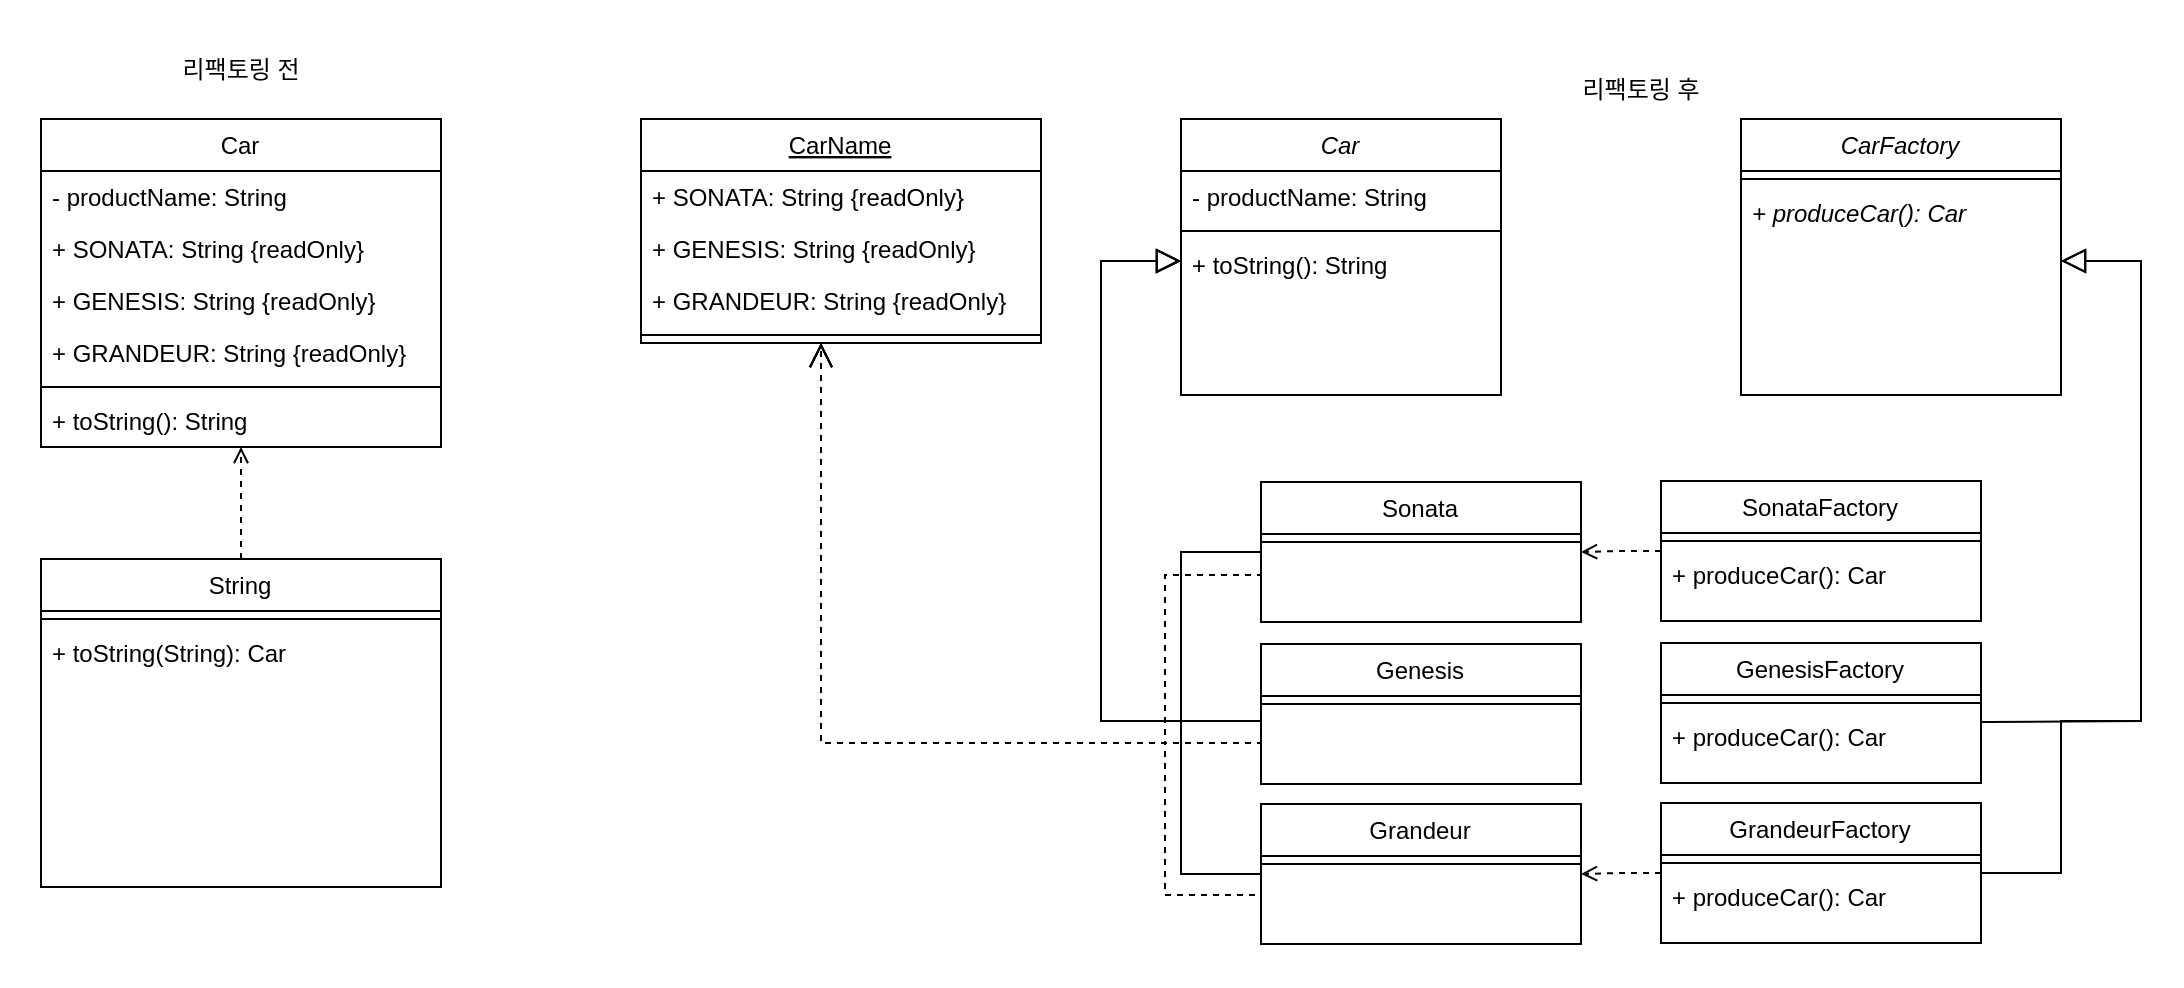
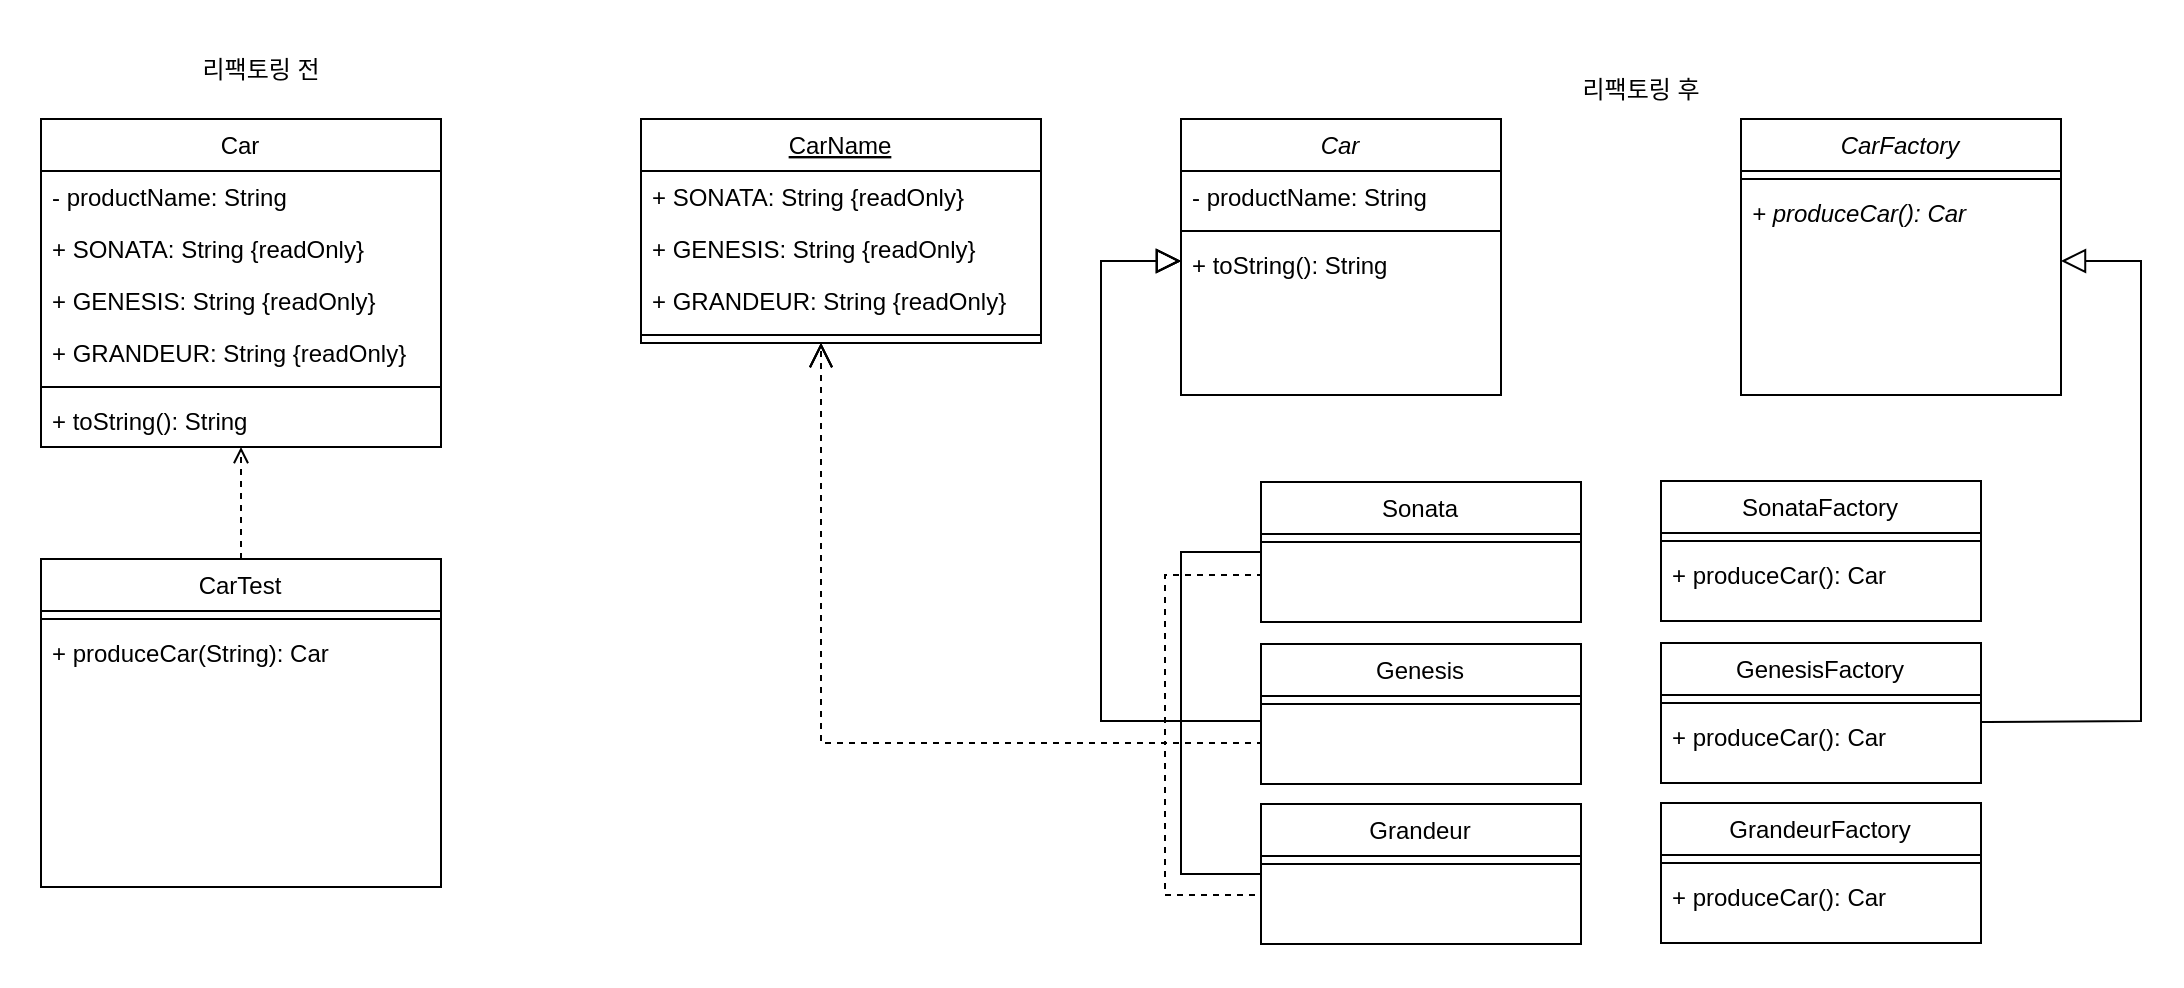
  <mxCell id="0" />
  <mxCell id="1" parent="0" />
  <mxCell id="2" value="Car" style="swimlane;fontStyle=2;align=center;verticalAlign=top;childLayout=stackLayout;horizontal=1;startSize=26;horizontalStack=0;resizeParent=1;resizeLast=0;collapsible=1;marginBottom=0;rounded=0;shadow=0;strokeWidth=1;" parent="1" vertex="1"><mxGeometry x="590" y="59" width="160" height="138" as="geometry"><mxRectangle x="230" y="140" width="160" height="26" as="alternateBounds" /></mxGeometry></mxCell>
  <mxCell id="3" value="- productName: String" style="text;align=left;verticalAlign=top;spacingLeft=4;spacingRight=4;overflow=hidden;rotatable=0;points=[[0,0.5],[1,0.5]];portConstraint=eastwest;" parent="2" vertex="1"><mxGeometry y="26" width="160" height="26" as="geometry" /></mxCell>
  <mxCell id="4" value="" style="line;html=1;strokeWidth=1;align=left;verticalAlign=middle;spacingTop=-1;spacingLeft=3;spacingRight=3;rotatable=0;labelPosition=right;points=[];portConstraint=eastwest;" parent="2" vertex="1"><mxGeometry y="52" width="160" height="8" as="geometry" /></mxCell>
  <mxCell id="5" value="+ toString(): String" style="text;align=left;verticalAlign=top;spacingLeft=4;spacingRight=4;overflow=hidden;rotatable=0;points=[[0,0.5],[1,0.5]];portConstraint=eastwest;" parent="2" vertex="1"><mxGeometry y="60" width="160" height="26" as="geometry" /></mxCell>
  <mxCell id="6" value="CarName" style="swimlane;fontStyle=4;align=center;verticalAlign=top;childLayout=stackLayout;horizontal=1;startSize=26;horizontalStack=0;resizeParent=1;resizeLast=0;collapsible=1;marginBottom=0;rounded=0;shadow=0;strokeWidth=1;" parent="1" vertex="1"><mxGeometry x="320" y="59" width="200" height="112" as="geometry"><mxRectangle x="340" y="380" width="170" height="26" as="alternateBounds" /></mxGeometry></mxCell>
  <mxCell id="7" value="+ SONATA: String {readOnly}" style="text;align=left;verticalAlign=top;spacingLeft=4;spacingRight=4;overflow=hidden;rotatable=0;points=[[0,0.5],[1,0.5]];portConstraint=eastwest;" parent="6" vertex="1"><mxGeometry y="26" width="200" height="26" as="geometry" /></mxCell>
  <mxCell id="8" value="+ GENESIS: String {readOnly}&#10;&#10;&#10;" style="text;align=left;verticalAlign=top;spacingLeft=4;spacingRight=4;overflow=hidden;rotatable=0;points=[[0,0.5],[1,0.5]];portConstraint=eastwest;" parent="6" vertex="1"><mxGeometry y="52" width="200" height="26" as="geometry" /></mxCell>
  <mxCell id="9" value="+ GRANDEUR: String {readOnly}" style="text;align=left;verticalAlign=top;spacingLeft=4;spacingRight=4;overflow=hidden;rotatable=0;points=[[0,0.5],[1,0.5]];portConstraint=eastwest;" vertex="1" parent="6"><mxGeometry y="78" width="200" height="26" as="geometry" /></mxCell>
  <mxCell id="10" value="" style="line;html=1;strokeWidth=1;align=left;verticalAlign=middle;spacingTop=-1;spacingLeft=3;spacingRight=3;rotatable=0;labelPosition=right;points=[];portConstraint=eastwest;" parent="6" vertex="1"><mxGeometry y="104" width="200" height="8" as="geometry" /></mxCell>
  <mxCell id="11" style="edgeStyle=orthogonalEdgeStyle;rounded=0;orthogonalLoop=1;jettySize=auto;html=1;endArrow=block;endFill=0;endSize=10;" edge="1" parent="1" source="12"><mxGeometry relative="1" as="geometry"><mxPoint x="590" y="130" as="targetPoint" /><Array as="points"><mxPoint x="590" y="276" /><mxPoint x="590" y="360" /><mxPoint x="550" y="360" /><mxPoint x="550" y="130" /></Array></mxGeometry></mxCell>
  <mxCell id="12" value="Sonata" style="swimlane;fontStyle=0;align=center;verticalAlign=top;childLayout=stackLayout;horizontal=1;startSize=26;horizontalStack=0;resizeParent=1;resizeLast=0;collapsible=1;marginBottom=0;rounded=0;shadow=0;strokeWidth=1;" parent="1" vertex="1"><mxGeometry x="630" y="240.5" width="160" height="70" as="geometry"><mxRectangle x="340" y="380" width="170" height="26" as="alternateBounds" /></mxGeometry></mxCell>
  <mxCell id="13" value="" style="line;html=1;strokeWidth=1;align=left;verticalAlign=middle;spacingTop=-1;spacingLeft=3;spacingRight=3;rotatable=0;labelPosition=right;points=[];portConstraint=eastwest;" parent="12" vertex="1"><mxGeometry y="26" width="160" height="8" as="geometry" /></mxCell>
  <mxCell id="14" style="edgeStyle=orthogonalEdgeStyle;rounded=0;orthogonalLoop=1;jettySize=auto;html=1;endArrow=block;endFill=0;endSize=10;" edge="1" parent="1" source="15" target="2"><mxGeometry relative="1" as="geometry"><mxPoint x="560" y="260" as="targetPoint" /><Array as="points"><mxPoint x="550" y="360" /><mxPoint x="550" y="130" /></Array></mxGeometry></mxCell>
  <mxCell id="15" value="Genesis" style="swimlane;fontStyle=0;align=center;verticalAlign=top;childLayout=stackLayout;horizontal=1;startSize=26;horizontalStack=0;resizeParent=1;resizeLast=0;collapsible=1;marginBottom=0;rounded=0;shadow=0;strokeWidth=1;" parent="1" vertex="1"><mxGeometry x="630" y="321.5" width="160" height="70" as="geometry"><mxRectangle x="340" y="380" width="170" height="26" as="alternateBounds" /></mxGeometry></mxCell>
  <mxCell id="16" value="" style="line;html=1;strokeWidth=1;align=left;verticalAlign=middle;spacingTop=-1;spacingLeft=3;spacingRight=3;rotatable=0;labelPosition=right;points=[];portConstraint=eastwest;" parent="15" vertex="1"><mxGeometry y="26" width="160" height="8" as="geometry" /></mxCell>
  <mxCell id="17" style="edgeStyle=orthogonalEdgeStyle;rounded=0;orthogonalLoop=1;jettySize=auto;html=1;endArrow=block;endFill=0;endSize=10;" edge="1" parent="1" source="18"><mxGeometry relative="1" as="geometry"><mxPoint x="590" y="130" as="targetPoint" /><Array as="points"><mxPoint x="590" y="436" /><mxPoint x="590" y="360" /><mxPoint x="550" y="360" /><mxPoint x="550" y="130" /></Array></mxGeometry></mxCell>
  <mxCell id="18" value="Grandeur" style="swimlane;fontStyle=0;align=center;verticalAlign=top;childLayout=stackLayout;horizontal=1;startSize=26;horizontalStack=0;resizeParent=1;resizeLast=0;collapsible=1;marginBottom=0;rounded=0;shadow=0;strokeWidth=1;" parent="1" vertex="1"><mxGeometry x="630" y="401.5" width="160" height="70" as="geometry"><mxRectangle x="340" y="380" width="170" height="26" as="alternateBounds" /></mxGeometry></mxCell>
  <mxCell id="19" value="" style="line;html=1;strokeWidth=1;align=left;verticalAlign=middle;spacingTop=-1;spacingLeft=3;spacingRight=3;rotatable=0;labelPosition=right;points=[];portConstraint=eastwest;" parent="18" vertex="1"><mxGeometry y="26" width="160" height="8" as="geometry" /></mxCell>
- <mxCell id="20" value="리팩토링 전" style="text;html=1;align=center;verticalAlign=middle;resizable=0;points=[];autosize=1;strokeColor=none;fillColor=none;" vertex="1" parent="1"><mxGeometry x="80" y="20" width="80" height="30" as="geometry" /></mxCell>
+ <mxCell id="20" value="리팩토링 전" style="text;html=1;align=center;verticalAlign=middle;resizable=0;points=[];autosize=1;strokeColor=none;fillColor=none;" vertex="1" parent="1"><mxGeometry x="90" y="20" width="80" height="30" as="geometry" /></mxCell>
  <mxCell id="21" value="Car" style="swimlane;fontStyle=0;align=center;verticalAlign=top;childLayout=stackLayout;horizontal=1;startSize=26;horizontalStack=0;resizeParent=1;resizeLast=0;collapsible=1;marginBottom=0;rounded=0;shadow=0;strokeWidth=1;" vertex="1" parent="1"><mxGeometry x="20" y="59" width="200" height="164" as="geometry"><mxRectangle x="230" y="140" width="160" height="26" as="alternateBounds" /></mxGeometry></mxCell>
  <mxCell id="22" value="- productName: String" style="text;align=left;verticalAlign=top;spacingLeft=4;spacingRight=4;overflow=hidden;rotatable=0;points=[[0,0.5],[1,0.5]];portConstraint=eastwest;" vertex="1" parent="21"><mxGeometry y="26" width="200" height="26" as="geometry" /></mxCell>
  <mxCell id="23" value="+ SONATA: String {readOnly}" style="text;align=left;verticalAlign=top;spacingLeft=4;spacingRight=4;overflow=hidden;rotatable=0;points=[[0,0.5],[1,0.5]];portConstraint=eastwest;" vertex="1" parent="21"><mxGeometry y="52" width="200" height="26" as="geometry" /></mxCell>
  <mxCell id="24" value="+ GENESIS: String {readOnly}&#10;&#10;&#10;" style="text;align=left;verticalAlign=top;spacingLeft=4;spacingRight=4;overflow=hidden;rotatable=0;points=[[0,0.5],[1,0.5]];portConstraint=eastwest;" vertex="1" parent="21"><mxGeometry y="78" width="200" height="26" as="geometry" /></mxCell>
  <mxCell id="25" value="+ GRANDEUR: String {readOnly}" style="text;align=left;verticalAlign=top;spacingLeft=4;spacingRight=4;overflow=hidden;rotatable=0;points=[[0,0.5],[1,0.5]];portConstraint=eastwest;" vertex="1" parent="21"><mxGeometry y="104" width="200" height="26" as="geometry" /></mxCell>
  <mxCell id="26" value="" style="line;html=1;strokeWidth=1;align=left;verticalAlign=middle;spacingTop=-1;spacingLeft=3;spacingRight=3;rotatable=0;labelPosition=right;points=[];portConstraint=eastwest;" vertex="1" parent="21"><mxGeometry y="130" width="200" height="8" as="geometry" /></mxCell>
  <mxCell id="27" value="+ toString(): String" style="text;align=left;verticalAlign=top;spacingLeft=4;spacingRight=4;overflow=hidden;rotatable=0;points=[[0,0.5],[1,0.5]];portConstraint=eastwest;" vertex="1" parent="21"><mxGeometry y="138" width="200" height="26" as="geometry" /></mxCell>
  <mxCell id="28" value="" style="edgeStyle=orthogonalEdgeStyle;rounded=0;orthogonalLoop=1;jettySize=auto;html=1;dashed=1;endArrow=open;endFill=0;" edge="1" parent="1" source="29" target="21"><mxGeometry relative="1" as="geometry" /></mxCell>
- <mxCell id="29" value="String" style="swimlane;fontStyle=0;align=center;verticalAlign=top;childLayout=stackLayout;horizontal=1;startSize=26;horizontalStack=0;resizeParent=1;resizeLast=0;collapsible=1;marginBottom=0;rounded=0;shadow=0;strokeWidth=1;" vertex="1" parent="1"><mxGeometry x="20" y="279" width="200" height="164" as="geometry"><mxRectangle x="230" y="140" width="160" height="26" as="alternateBounds" /></mxGeometry></mxCell>
+ <mxCell id="29" value="CarTest" style="swimlane;fontStyle=0;align=center;verticalAlign=top;childLayout=stackLayout;horizontal=1;startSize=26;horizontalStack=0;resizeParent=1;resizeLast=0;collapsible=1;marginBottom=0;rounded=0;shadow=0;strokeWidth=1;" vertex="1" parent="1"><mxGeometry x="20" y="279" width="200" height="164" as="geometry"><mxRectangle x="230" y="140" width="160" height="26" as="alternateBounds" /></mxGeometry></mxCell>
  <mxCell id="30" value="" style="line;html=1;strokeWidth=1;align=left;verticalAlign=middle;spacingTop=-1;spacingLeft=3;spacingRight=3;rotatable=0;labelPosition=right;points=[];portConstraint=eastwest;" vertex="1" parent="29"><mxGeometry y="26" width="200" height="8" as="geometry" /></mxCell>
- <mxCell id="31" value="+ toString(String): Car" style="text;align=left;verticalAlign=top;spacingLeft=4;spacingRight=4;overflow=hidden;rotatable=0;points=[[0,0.5],[1,0.5]];portConstraint=eastwest;" vertex="1" parent="29"><mxGeometry y="34" width="200" height="26" as="geometry" /></mxCell>
+ <mxCell id="31" value="+ produceCar(String): Car" style="text;align=left;verticalAlign=top;spacingLeft=4;spacingRight=4;overflow=hidden;rotatable=0;points=[[0,0.5],[1,0.5]];portConstraint=eastwest;" vertex="1" parent="29"><mxGeometry y="34" width="200" height="26" as="geometry" /></mxCell>
  <mxCell id="32" value="CarFactory" style="swimlane;fontStyle=2;align=center;verticalAlign=top;childLayout=stackLayout;horizontal=1;startSize=26;horizontalStack=0;resizeParent=1;resizeLast=0;collapsible=1;marginBottom=0;rounded=0;shadow=0;strokeWidth=1;" vertex="1" parent="1"><mxGeometry x="870" y="59" width="160" height="138" as="geometry"><mxRectangle x="230" y="140" width="160" height="26" as="alternateBounds" /></mxGeometry></mxCell>
  <mxCell id="33" value="" style="line;html=1;strokeWidth=1;align=left;verticalAlign=middle;spacingTop=-1;spacingLeft=3;spacingRight=3;rotatable=0;labelPosition=right;points=[];portConstraint=eastwest;" vertex="1" parent="32"><mxGeometry y="26" width="160" height="8" as="geometry" /></mxCell>
  <mxCell id="34" value="+ produceCar(): Car" style="text;align=left;verticalAlign=top;spacingLeft=4;spacingRight=4;overflow=hidden;rotatable=0;points=[[0,0.5],[1,0.5]];portConstraint=eastwest;fontStyle=2" vertex="1" parent="32"><mxGeometry y="34" width="160" height="26" as="geometry" /></mxCell>
  <mxCell id="35" value="리팩토링 후" style="text;html=1;align=center;verticalAlign=middle;resizable=0;points=[];autosize=1;strokeColor=none;fillColor=none;" vertex="1" parent="1"><mxGeometry x="780" y="30" width="80" height="30" as="geometry" /></mxCell>
  <mxCell id="36" value="SonataFactory" style="swimlane;fontStyle=0;align=center;verticalAlign=top;childLayout=stackLayout;horizontal=1;startSize=26;horizontalStack=0;resizeParent=1;resizeLast=0;collapsible=1;marginBottom=0;rounded=0;shadow=0;strokeWidth=1;" vertex="1" parent="1"><mxGeometry x="830" y="240" width="160" height="70" as="geometry"><mxRectangle x="340" y="380" width="170" height="26" as="alternateBounds" /></mxGeometry></mxCell>
  <mxCell id="37" value="" style="line;html=1;strokeWidth=1;align=left;verticalAlign=middle;spacingTop=-1;spacingLeft=3;spacingRight=3;rotatable=0;labelPosition=right;points=[];portConstraint=eastwest;" vertex="1" parent="36"><mxGeometry y="26" width="160" height="8" as="geometry" /></mxCell>
  <mxCell id="38" value="+ produceCar(): Car" style="text;align=left;verticalAlign=top;spacingLeft=4;spacingRight=4;overflow=hidden;rotatable=0;points=[[0,0.5],[1,0.5]];portConstraint=eastwest;fontStyle=0" vertex="1" parent="36"><mxGeometry y="34" width="160" height="26" as="geometry" /></mxCell>
- <mxCell id="39" style="edgeStyle=orthogonalEdgeStyle;rounded=0;orthogonalLoop=1;jettySize=auto;html=1;dashed=1;endArrow=open;endFill=0;" edge="1" parent="1" source="36" target="12"><mxGeometry relative="1" as="geometry" /></mxCell>
  <mxCell id="40" value="GenesisFactory" style="swimlane;fontStyle=0;align=center;verticalAlign=top;childLayout=stackLayout;horizontal=1;startSize=26;horizontalStack=0;resizeParent=1;resizeLast=0;collapsible=1;marginBottom=0;rounded=0;shadow=0;strokeWidth=1;" vertex="1" parent="1"><mxGeometry x="830" y="321" width="160" height="70" as="geometry"><mxRectangle x="340" y="380" width="170" height="26" as="alternateBounds" /></mxGeometry></mxCell>
  <mxCell id="41" value="" style="line;html=1;strokeWidth=1;align=left;verticalAlign=middle;spacingTop=-1;spacingLeft=3;spacingRight=3;rotatable=0;labelPosition=right;points=[];portConstraint=eastwest;" vertex="1" parent="40"><mxGeometry y="26" width="160" height="8" as="geometry" /></mxCell>
  <mxCell id="42" value="+ produceCar(): Car" style="text;align=left;verticalAlign=top;spacingLeft=4;spacingRight=4;overflow=hidden;rotatable=0;points=[[0,0.5],[1,0.5]];portConstraint=eastwest;fontStyle=0" vertex="1" parent="40"><mxGeometry y="34" width="160" height="26" as="geometry" /></mxCell>
- <mxCell id="43" style="edgeStyle=orthogonalEdgeStyle;rounded=0;orthogonalLoop=1;jettySize=auto;html=1;endArrow=block;endFill=0;endSize=10;" edge="1" parent="1" source="44" target="32"><mxGeometry relative="1" as="geometry"><mxPoint x="990" y="130" as="targetPoint" /><Array as="points"><mxPoint x="1030" y="436" /><mxPoint x="1030" y="360" /><mxPoint x="1070" y="360" /><mxPoint x="1070" y="130" /></Array></mxGeometry></mxCell>
  <mxCell id="44" value="GrandeurFactory" style="swimlane;fontStyle=0;align=center;verticalAlign=top;childLayout=stackLayout;horizontal=1;startSize=26;horizontalStack=0;resizeParent=1;resizeLast=0;collapsible=1;marginBottom=0;rounded=0;shadow=0;strokeWidth=1;" vertex="1" parent="1"><mxGeometry x="830" y="401" width="160" height="70" as="geometry"><mxRectangle x="340" y="380" width="170" height="26" as="alternateBounds" /></mxGeometry></mxCell>
  <mxCell id="45" value="" style="line;html=1;strokeWidth=1;align=left;verticalAlign=middle;spacingTop=-1;spacingLeft=3;spacingRight=3;rotatable=0;labelPosition=right;points=[];portConstraint=eastwest;" vertex="1" parent="44"><mxGeometry y="26" width="160" height="8" as="geometry" /></mxCell>
  <mxCell id="46" value="+ produceCar(): Car" style="text;align=left;verticalAlign=top;spacingLeft=4;spacingRight=4;overflow=hidden;rotatable=0;points=[[0,0.5],[1,0.5]];portConstraint=eastwest;fontStyle=0" vertex="1" parent="44"><mxGeometry y="34" width="160" height="26" as="geometry" /></mxCell>
- <mxCell id="47" style="edgeStyle=orthogonalEdgeStyle;rounded=0;orthogonalLoop=1;jettySize=auto;html=1;dashed=1;endArrow=open;endFill=0;" edge="1" parent="1" source="44" target="18"><mxGeometry relative="1" as="geometry"><mxPoint x="780" y="375" as="targetPoint" /><mxPoint x="860" y="375" as="sourcePoint" /></mxGeometry></mxCell>
  <mxCell id="48" style="edgeStyle=orthogonalEdgeStyle;rounded=0;orthogonalLoop=1;jettySize=auto;html=1;endArrow=block;endFill=0;endSize=10;exitX=1.001;exitY=0.211;exitDx=0;exitDy=0;exitPerimeter=0;" edge="1" parent="1" source="42"><mxGeometry relative="1" as="geometry"><mxPoint x="1030" y="130" as="targetPoint" /><Array as="points"><mxPoint x="993" y="360" /><mxPoint x="1070" y="360" /><mxPoint x="1070" y="130" /></Array></mxGeometry></mxCell>
  <mxCell id="49" style="edgeStyle=orthogonalEdgeStyle;rounded=0;orthogonalLoop=1;jettySize=auto;html=1;endArrow=open;endFill=0;endSize=10;dashed=1;" edge="1" parent="1" target="6"><mxGeometry relative="1" as="geometry"><mxPoint x="630" y="286" as="sourcePoint" /><mxPoint x="582" y="141" as="targetPoint" /><Array as="points"><mxPoint x="582" y="287" /><mxPoint x="582" y="371" /><mxPoint x="410" y="371" /></Array></mxGeometry></mxCell>
  <mxCell id="50" style="edgeStyle=orthogonalEdgeStyle;rounded=0;orthogonalLoop=1;jettySize=auto;html=1;endArrow=open;endFill=0;endSize=10;dashed=1;" edge="1" parent="1" target="6"><mxGeometry relative="1" as="geometry"><mxPoint x="630" y="370" as="sourcePoint" /><mxPoint x="582" y="141" as="targetPoint" /><Array as="points"><mxPoint x="410" y="371" /></Array></mxGeometry></mxCell>
  <mxCell id="51" style="edgeStyle=orthogonalEdgeStyle;rounded=0;orthogonalLoop=1;jettySize=auto;html=1;endArrow=open;endFill=0;endSize=10;dashed=1;" edge="1" parent="1" target="6"><mxGeometry relative="1" as="geometry"><mxPoint x="630" y="450" as="sourcePoint" /><mxPoint x="582" y="141" as="targetPoint" /><Array as="points"><mxPoint x="630" y="447" /><mxPoint x="582" y="447" /><mxPoint x="582" y="371" /><mxPoint x="410" y="371" /></Array></mxGeometry></mxCell>
